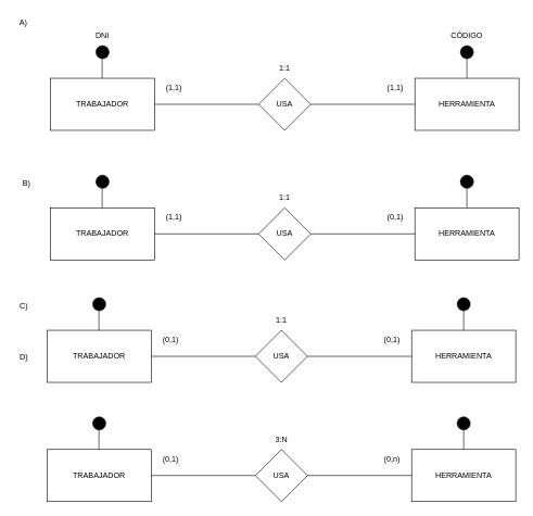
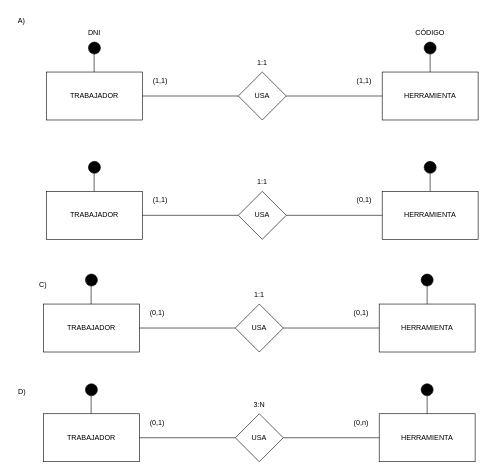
  <mxCell id="0" />
  <mxCell id="1" parent="0" />
  <mxCell id="2" value="TRABAJADOR" style="rounded=0;whiteSpace=wrap;html=1;" vertex="1" parent="1"><mxGeometry x="77" y="119" width="160" height="80" as="geometry" /></mxCell>
  <mxCell id="3" value="HERRAMIENTA" style="rounded=0;whiteSpace=wrap;html=1;" vertex="1" parent="1"><mxGeometry x="637" y="119" width="160" height="80" as="geometry" /></mxCell>
  <mxCell id="4" value="USA" style="rhombus;whiteSpace=wrap;html=1;" vertex="1" parent="1"><mxGeometry x="397" y="119" width="80" height="80" as="geometry" /></mxCell>
  <mxCell id="5" value="" style="endArrow=none;html=1;rounded=0;exitX=1;exitY=0.5;exitDx=0;exitDy=0;" edge="1" parent="1" source="2"><mxGeometry width="50" height="50" relative="1" as="geometry"><mxPoint x="347" y="209" as="sourcePoint" /><mxPoint x="397" y="159" as="targetPoint" /></mxGeometry></mxCell>
  <mxCell id="6" value="" style="endArrow=none;html=1;rounded=0;entryX=0;entryY=0.5;entryDx=0;entryDy=0;" edge="1" parent="1" target="3"><mxGeometry width="50" height="50" relative="1" as="geometry"><mxPoint x="477" y="159" as="sourcePoint" /><mxPoint x="527" y="109" as="targetPoint" /></mxGeometry></mxCell>
  <mxCell id="7" value="" style="endArrow=none;html=1;rounded=0;" edge="1" parent="1"><mxGeometry width="50" height="50" relative="1" as="geometry"><mxPoint x="156.5" y="119" as="sourcePoint" /><mxPoint x="156.5" y="89" as="targetPoint" /></mxGeometry></mxCell>
  <mxCell id="8" value="" style="ellipse;whiteSpace=wrap;html=1;aspect=fixed;fillColor=#000000;" vertex="1" parent="1"><mxGeometry x="147" y="69" width="20" height="20" as="geometry" /></mxCell>
  <mxCell id="9" value="DNI" style="text;html=1;strokeColor=none;fillColor=none;align=center;verticalAlign=middle;whiteSpace=wrap;rounded=0;" vertex="1" parent="1"><mxGeometry x="127" y="39" width="60" height="30" as="geometry" /></mxCell>
  <mxCell id="10" value="CÓDIGO" style="text;html=1;strokeColor=none;fillColor=none;align=center;verticalAlign=middle;whiteSpace=wrap;rounded=0;" vertex="1" parent="1"><mxGeometry x="687" y="39" width="60" height="30" as="geometry" /></mxCell>
  <mxCell id="11" value="" style="endArrow=none;html=1;rounded=0;exitX=0.5;exitY=0;exitDx=0;exitDy=0;startArrow=none;" edge="1" parent="1" source="12"><mxGeometry width="50" height="50" relative="1" as="geometry"><mxPoint x="667" y="129" as="sourcePoint" /><mxPoint x="717" y="79" as="targetPoint" /></mxGeometry></mxCell>
  <mxCell id="12" value="" style="ellipse;whiteSpace=wrap;html=1;aspect=fixed;fillColor=#000000;" vertex="1" parent="1"><mxGeometry x="707" y="69" width="20" height="20" as="geometry" /></mxCell>
  <mxCell id="13" value="" style="endArrow=none;html=1;rounded=0;exitX=0.5;exitY=0;exitDx=0;exitDy=0;" edge="1" parent="1" source="3" target="12"><mxGeometry width="50" height="50" relative="1" as="geometry"><mxPoint x="717" y="119" as="sourcePoint" /><mxPoint x="717" y="79" as="targetPoint" /></mxGeometry></mxCell>
  <mxCell id="14" value="(1,1)" style="text;html=1;strokeColor=none;fillColor=none;align=center;verticalAlign=middle;whiteSpace=wrap;rounded=0;" vertex="1" parent="1"><mxGeometry x="577" y="119" width="60" height="30" as="geometry" /></mxCell>
  <mxCell id="15" value="(1,1)" style="text;html=1;strokeColor=none;fillColor=none;align=center;verticalAlign=middle;whiteSpace=wrap;rounded=0;" vertex="1" parent="1"><mxGeometry x="237" y="119" width="60" height="30" as="geometry" /></mxCell>
  <mxCell id="16" value="1:1" style="text;html=1;strokeColor=none;fillColor=none;align=center;verticalAlign=middle;whiteSpace=wrap;rounded=0;" vertex="1" parent="1"><mxGeometry x="407" y="89" width="60" height="30" as="geometry" /></mxCell>
  <mxCell id="17" value="A)" style="text;html=1;align=center;verticalAlign=middle;resizable=0;points=[];autosize=1;strokeColor=none;fillColor=none;" vertex="1" parent="1"><mxGeometry x="20" y="20" width="30" height="26" as="geometry" /></mxCell>
- <mxCell id="18" value="B)" style="text;html=1;align=center;verticalAlign=middle;resizable=0;points=[];autosize=1;strokeColor=none;fillColor=none;" vertex="1" parent="1"><mxGeometry x="25" y="268" width="30" height="26" as="geometry" /></mxCell>
  <mxCell id="19" value="TRABAJADOR" style="rounded=0;whiteSpace=wrap;html=1;" vertex="1" parent="1"><mxGeometry x="77" y="318" width="160" height="80" as="geometry" /></mxCell>
  <mxCell id="20" value="HERRAMIENTA" style="rounded=0;whiteSpace=wrap;html=1;" vertex="1" parent="1"><mxGeometry x="637" y="318" width="160" height="80" as="geometry" /></mxCell>
  <mxCell id="21" value="USA" style="rhombus;whiteSpace=wrap;html=1;" vertex="1" parent="1"><mxGeometry x="397" y="318" width="80" height="80" as="geometry" /></mxCell>
  <mxCell id="22" value="" style="endArrow=none;html=1;rounded=0;exitX=1;exitY=0.5;exitDx=0;exitDy=0;" edge="1" parent="1" source="19"><mxGeometry width="50" height="50" relative="1" as="geometry"><mxPoint x="347" y="408" as="sourcePoint" /><mxPoint x="397" y="358" as="targetPoint" /></mxGeometry></mxCell>
  <mxCell id="23" value="" style="endArrow=none;html=1;rounded=0;entryX=0;entryY=0.5;entryDx=0;entryDy=0;" edge="1" parent="1" target="20"><mxGeometry width="50" height="50" relative="1" as="geometry"><mxPoint x="477" y="358" as="sourcePoint" /><mxPoint x="527" y="308" as="targetPoint" /></mxGeometry></mxCell>
  <mxCell id="24" value="" style="endArrow=none;html=1;rounded=0;" edge="1" parent="1"><mxGeometry width="50" height="50" relative="1" as="geometry"><mxPoint x="156.5" y="318" as="sourcePoint" /><mxPoint x="156.5" y="288" as="targetPoint" /></mxGeometry></mxCell>
  <mxCell id="25" value="" style="ellipse;whiteSpace=wrap;html=1;aspect=fixed;fillColor=#000000;" vertex="1" parent="1"><mxGeometry x="147" y="268" width="20" height="20" as="geometry" /></mxCell>
  <mxCell id="26" value="" style="endArrow=none;html=1;rounded=0;exitX=0.5;exitY=0;exitDx=0;exitDy=0;startArrow=none;" edge="1" parent="1" source="27"><mxGeometry width="50" height="50" relative="1" as="geometry"><mxPoint x="667" y="328" as="sourcePoint" /><mxPoint x="717" y="278" as="targetPoint" /></mxGeometry></mxCell>
  <mxCell id="27" value="" style="ellipse;whiteSpace=wrap;html=1;aspect=fixed;fillColor=#000000;" vertex="1" parent="1"><mxGeometry x="707" y="268" width="20" height="20" as="geometry" /></mxCell>
  <mxCell id="28" value="" style="endArrow=none;html=1;rounded=0;exitX=0.5;exitY=0;exitDx=0;exitDy=0;" edge="1" parent="1" source="20" target="27"><mxGeometry width="50" height="50" relative="1" as="geometry"><mxPoint x="717" y="318" as="sourcePoint" /><mxPoint x="717" y="278" as="targetPoint" /></mxGeometry></mxCell>
  <mxCell id="29" value="(0,1)" style="text;html=1;strokeColor=none;fillColor=none;align=center;verticalAlign=middle;whiteSpace=wrap;rounded=0;" vertex="1" parent="1"><mxGeometry x="577" y="318" width="60" height="30" as="geometry" /></mxCell>
  <mxCell id="30" value="(1,1)" style="text;html=1;strokeColor=none;fillColor=none;align=center;verticalAlign=middle;whiteSpace=wrap;rounded=0;" vertex="1" parent="1"><mxGeometry x="237" y="318" width="60" height="30" as="geometry" /></mxCell>
  <mxCell id="31" value="1:1" style="text;html=1;strokeColor=none;fillColor=none;align=center;verticalAlign=middle;whiteSpace=wrap;rounded=0;" vertex="1" parent="1"><mxGeometry x="407" y="288" width="60" height="30" as="geometry" /></mxCell>
- <mxCell id="32" value="C)" style="text;html=1;align=center;verticalAlign=middle;resizable=0;points=[];autosize=1;strokeColor=none;fillColor=none;" vertex="1" parent="1"><mxGeometry x="20" y="456" width="31" height="26" as="geometry" /></mxCell>
+ <mxCell id="32" value="C)" style="text;html=1;align=center;verticalAlign=middle;resizable=0;points=[];autosize=1;strokeColor=none;fillColor=none;" vertex="1" parent="1"><mxGeometry x="55" y="461" width="31" height="26" as="geometry" /></mxCell>
  <mxCell id="33" value="TRABAJADOR" style="rounded=0;whiteSpace=wrap;html=1;" vertex="1" parent="1"><mxGeometry x="72" y="506" width="160" height="80" as="geometry" /></mxCell>
  <mxCell id="34" value="HERRAMIENTA" style="rounded=0;whiteSpace=wrap;html=1;" vertex="1" parent="1"><mxGeometry x="632" y="506" width="160" height="80" as="geometry" /></mxCell>
  <mxCell id="35" value="USA" style="rhombus;whiteSpace=wrap;html=1;" vertex="1" parent="1"><mxGeometry x="392" y="506" width="80" height="80" as="geometry" /></mxCell>
  <mxCell id="36" value="" style="endArrow=none;html=1;rounded=0;exitX=1;exitY=0.5;exitDx=0;exitDy=0;" edge="1" parent="1" source="33"><mxGeometry width="50" height="50" relative="1" as="geometry"><mxPoint x="342" y="596" as="sourcePoint" /><mxPoint x="392" y="546" as="targetPoint" /></mxGeometry></mxCell>
  <mxCell id="37" value="" style="endArrow=none;html=1;rounded=0;entryX=0;entryY=0.5;entryDx=0;entryDy=0;" edge="1" parent="1" target="34"><mxGeometry width="50" height="50" relative="1" as="geometry"><mxPoint x="472" y="546" as="sourcePoint" /><mxPoint x="522" y="496" as="targetPoint" /></mxGeometry></mxCell>
  <mxCell id="38" value="" style="endArrow=none;html=1;rounded=0;" edge="1" parent="1"><mxGeometry width="50" height="50" relative="1" as="geometry"><mxPoint x="151.5" y="506" as="sourcePoint" /><mxPoint x="151.5" y="476" as="targetPoint" /></mxGeometry></mxCell>
  <mxCell id="39" value="" style="ellipse;whiteSpace=wrap;html=1;aspect=fixed;fillColor=#000000;" vertex="1" parent="1"><mxGeometry x="142" y="456" width="20" height="20" as="geometry" /></mxCell>
  <mxCell id="40" value="" style="endArrow=none;html=1;rounded=0;exitX=0.5;exitY=0;exitDx=0;exitDy=0;startArrow=none;" edge="1" parent="1" source="41"><mxGeometry width="50" height="50" relative="1" as="geometry"><mxPoint x="662" y="516" as="sourcePoint" /><mxPoint x="712" y="466" as="targetPoint" /></mxGeometry></mxCell>
  <mxCell id="41" value="" style="ellipse;whiteSpace=wrap;html=1;aspect=fixed;fillColor=#000000;" vertex="1" parent="1"><mxGeometry x="702" y="456" width="20" height="20" as="geometry" /></mxCell>
  <mxCell id="42" value="" style="endArrow=none;html=1;rounded=0;exitX=0.5;exitY=0;exitDx=0;exitDy=0;" edge="1" parent="1" source="34" target="41"><mxGeometry width="50" height="50" relative="1" as="geometry"><mxPoint x="712" y="506" as="sourcePoint" /><mxPoint x="712" y="466" as="targetPoint" /></mxGeometry></mxCell>
  <mxCell id="43" value="(0,1)" style="text;html=1;strokeColor=none;fillColor=none;align=center;verticalAlign=middle;whiteSpace=wrap;rounded=0;" vertex="1" parent="1"><mxGeometry x="572" y="506" width="60" height="30" as="geometry" /></mxCell>
  <mxCell id="44" value="(0,1)" style="text;html=1;strokeColor=none;fillColor=none;align=center;verticalAlign=middle;whiteSpace=wrap;rounded=0;" vertex="1" parent="1"><mxGeometry x="232" y="506" width="60" height="30" as="geometry" /></mxCell>
  <mxCell id="45" value="1:1" style="text;html=1;strokeColor=none;fillColor=none;align=center;verticalAlign=middle;whiteSpace=wrap;rounded=0;" vertex="1" parent="1"><mxGeometry x="402" y="476" width="60" height="30" as="geometry" /></mxCell>
- <mxCell id="46" value="D)" style="text;html=1;align=center;verticalAlign=middle;resizable=0;points=[];autosize=1;strokeColor=none;fillColor=none;" vertex="1" parent="1"><mxGeometry x="20" y="534" width="31" height="26" as="geometry" /></mxCell>
+ <mxCell id="46" value="D)" style="text;html=1;align=center;verticalAlign=middle;resizable=0;points=[];autosize=1;strokeColor=none;fillColor=none;" vertex="1" parent="1"><mxGeometry x="20" y="639" width="31" height="26" as="geometry" /></mxCell>
  <mxCell id="47" value="TRABAJADOR" style="rounded=0;whiteSpace=wrap;html=1;" vertex="1" parent="1"><mxGeometry x="72" y="689" width="160" height="80" as="geometry" /></mxCell>
  <mxCell id="48" value="HERRAMIENTA" style="rounded=0;whiteSpace=wrap;html=1;" vertex="1" parent="1"><mxGeometry x="632" y="689" width="160" height="80" as="geometry" /></mxCell>
  <mxCell id="49" value="USA" style="rhombus;whiteSpace=wrap;html=1;" vertex="1" parent="1"><mxGeometry x="392" y="689" width="80" height="80" as="geometry" /></mxCell>
  <mxCell id="50" value="" style="endArrow=none;html=1;rounded=0;exitX=1;exitY=0.5;exitDx=0;exitDy=0;" edge="1" parent="1" source="47"><mxGeometry width="50" height="50" relative="1" as="geometry"><mxPoint x="342" y="779" as="sourcePoint" /><mxPoint x="392" y="729" as="targetPoint" /></mxGeometry></mxCell>
  <mxCell id="51" value="" style="endArrow=none;html=1;rounded=0;entryX=0;entryY=0.5;entryDx=0;entryDy=0;" edge="1" parent="1" target="48"><mxGeometry width="50" height="50" relative="1" as="geometry"><mxPoint x="472" y="729" as="sourcePoint" /><mxPoint x="522" y="679" as="targetPoint" /></mxGeometry></mxCell>
  <mxCell id="52" value="" style="endArrow=none;html=1;rounded=0;" edge="1" parent="1"><mxGeometry width="50" height="50" relative="1" as="geometry"><mxPoint x="151.5" y="689" as="sourcePoint" /><mxPoint x="151.5" y="659" as="targetPoint" /></mxGeometry></mxCell>
  <mxCell id="53" value="" style="ellipse;whiteSpace=wrap;html=1;aspect=fixed;fillColor=#000000;" vertex="1" parent="1"><mxGeometry x="142" y="639" width="20" height="20" as="geometry" /></mxCell>
  <mxCell id="54" value="" style="endArrow=none;html=1;rounded=0;exitX=0.5;exitY=0;exitDx=0;exitDy=0;startArrow=none;" edge="1" parent="1" source="55"><mxGeometry width="50" height="50" relative="1" as="geometry"><mxPoint x="662" y="699" as="sourcePoint" /><mxPoint x="712" y="649" as="targetPoint" /></mxGeometry></mxCell>
  <mxCell id="55" value="" style="ellipse;whiteSpace=wrap;html=1;aspect=fixed;fillColor=#000000;" vertex="1" parent="1"><mxGeometry x="702" y="639" width="20" height="20" as="geometry" /></mxCell>
  <mxCell id="56" value="" style="endArrow=none;html=1;rounded=0;exitX=0.5;exitY=0;exitDx=0;exitDy=0;" edge="1" parent="1" source="48" target="55"><mxGeometry width="50" height="50" relative="1" as="geometry"><mxPoint x="712" y="689" as="sourcePoint" /><mxPoint x="712" y="649" as="targetPoint" /></mxGeometry></mxCell>
  <mxCell id="57" value="(0,n)" style="text;html=1;strokeColor=none;fillColor=none;align=center;verticalAlign=middle;whiteSpace=wrap;rounded=0;" vertex="1" parent="1"><mxGeometry x="572" y="689" width="60" height="30" as="geometry" /></mxCell>
  <mxCell id="58" value="(0,1)" style="text;html=1;strokeColor=none;fillColor=none;align=center;verticalAlign=middle;whiteSpace=wrap;rounded=0;" vertex="1" parent="1"><mxGeometry x="232" y="689" width="60" height="30" as="geometry" /></mxCell>
  <mxCell id="59" value="3:N" style="text;html=1;strokeColor=none;fillColor=none;align=center;verticalAlign=middle;whiteSpace=wrap;rounded=0;" vertex="1" parent="1"><mxGeometry x="402" y="659" width="60" height="30" as="geometry" /></mxCell>
